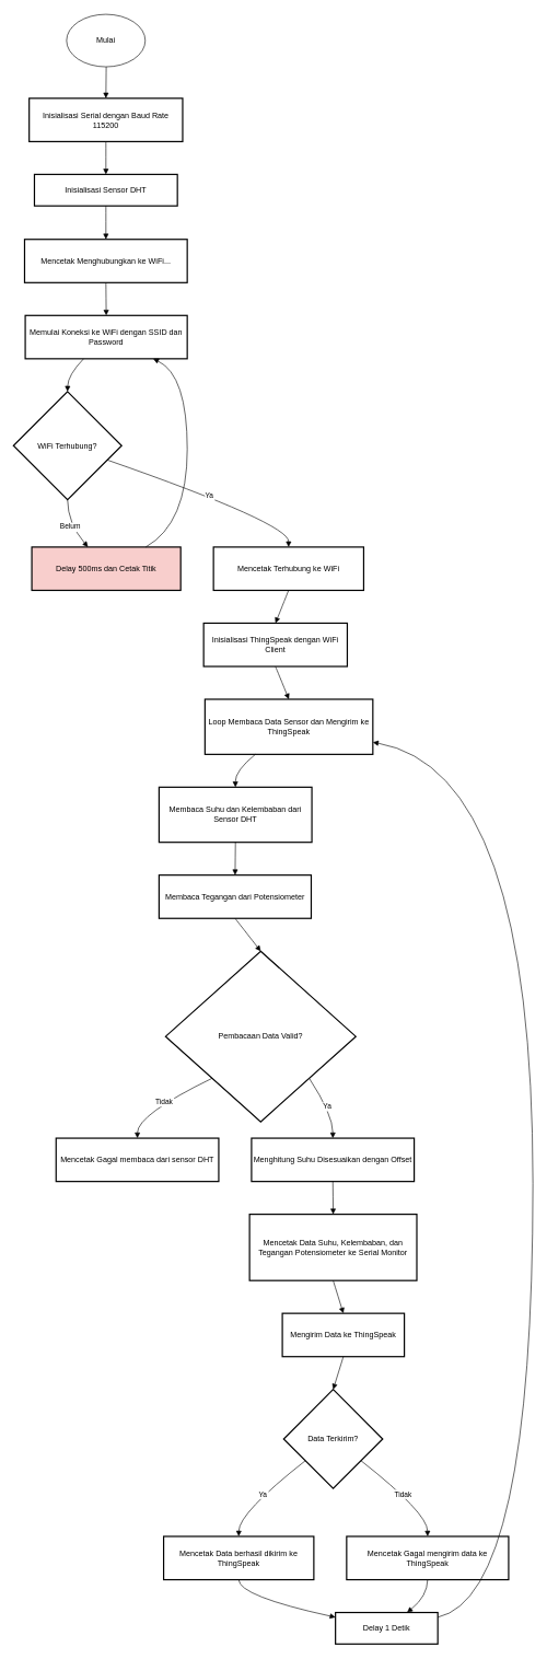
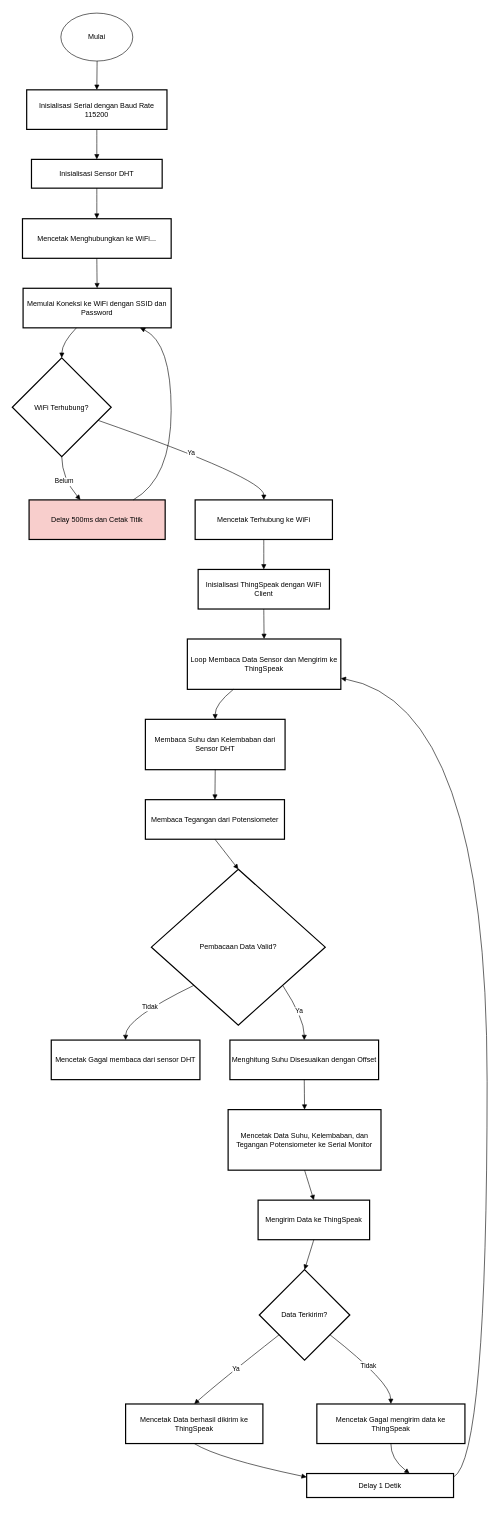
  <mxCell id="0" />
  <mxCell id="1" parent="0" />
  <mxCell id="2" value="Inisialisasi Serial dengan Baud Rate 115200" style="whiteSpace=wrap;strokeWidth=2;" vertex="1" parent="1"><mxGeometry x="44" y="148" width="234" height="66" as="geometry" /></mxCell>
  <mxCell id="3" value="Inisialisasi Sensor DHT" style="whiteSpace=wrap;strokeWidth=2;" vertex="1" parent="1"><mxGeometry x="52" y="264" width="218" height="48" as="geometry" /></mxCell>
  <mxCell id="4" value="Mencetak Menghubungkan ke WiFi..." style="whiteSpace=wrap;strokeWidth=2;" vertex="1" parent="1"><mxGeometry x="37" y="363" width="248" height="66" as="geometry" /></mxCell>
  <mxCell id="5" value="Memulai Koneksi ke WiFi dengan SSID dan Password" style="whiteSpace=wrap;strokeWidth=2;" vertex="1" parent="1"><mxGeometry x="38" y="479" width="247" height="66" as="geometry" /></mxCell>
  <mxCell id="6" value="WiFi Terhubung?" style="rhombus;strokeWidth=2;whiteSpace=wrap;" vertex="1" parent="1"><mxGeometry x="20" y="595" width="165" height="165" as="geometry" /></mxCell>
  <mxCell id="7" value="Delay 500ms dan Cetak Titik" style="whiteSpace=wrap;strokeWidth=2;fillColor=#f8cecc;" vertex="1" parent="1"><mxGeometry x="48" y="832" width="227" height="66" as="geometry" /></mxCell>
  <mxCell id="8" value="Mencetak Terhubung ke WiFi" style="whiteSpace=wrap;strokeWidth=2;" vertex="1" parent="1"><mxGeometry x="325" y="832" width="229" height="66" as="geometry" /></mxCell>
- <mxCell id="9" value="Inisialisasi ThingSpeak dengan WiFi Client" style="whiteSpace=wrap;strokeWidth=2;" vertex="1" parent="1"><mxGeometry x="310" y="948" width="219" height="66" as="geometry" /></mxCell>
+ <mxCell id="9" value="Inisialisasi ThingSpeak dengan WiFi Client" style="whiteSpace=wrap;strokeWidth=2;" vertex="1" parent="1"><mxGeometry x="330" y="948" width="219" height="66" as="geometry" /></mxCell>
  <mxCell id="10" value="Loop Membaca Data Sensor dan Mengirim ke ThingSpeak" style="whiteSpace=wrap;strokeWidth=2;" vertex="1" parent="1"><mxGeometry x="312" y="1064" width="256" height="84" as="geometry" /></mxCell>
  <mxCell id="11" value="Membaca Suhu dan Kelembaban dari Sensor DHT" style="whiteSpace=wrap;strokeWidth=2;" vertex="1" parent="1"><mxGeometry x="242" y="1198" width="233" height="84" as="geometry" /></mxCell>
  <mxCell id="12" value="Membaca Tegangan dari Potensiometer" style="whiteSpace=wrap;strokeWidth=2;" vertex="1" parent="1"><mxGeometry x="242" y="1332" width="232" height="66" as="geometry" /></mxCell>
  <mxCell id="13" value="Pembacaan Data Valid?" style="rhombus;strokeWidth=2;whiteSpace=wrap;" vertex="1" parent="1"><mxGeometry x="252" y="1448" width="290" height="260" as="geometry" /></mxCell>
  <mxCell id="14" value="Mencetak Gagal membaca dari sensor DHT" style="whiteSpace=wrap;strokeWidth=2;" vertex="1" parent="1"><mxGeometry x="85" y="1733" width="248" height="66" as="geometry" /></mxCell>
  <mxCell id="15" value="Menghitung Suhu Disesuaikan dengan Offset" style="whiteSpace=wrap;strokeWidth=2;" vertex="1" parent="1"><mxGeometry x="383" y="1733" width="248" height="66" as="geometry" /></mxCell>
  <mxCell id="16" value="Mencetak Data Suhu, Kelembaban, dan Tegangan Potensiometer ke Serial Monitor" style="whiteSpace=wrap;strokeWidth=2;" vertex="1" parent="1"><mxGeometry x="380" y="1849" width="255" height="101" as="geometry" /></mxCell>
  <mxCell id="17" value="Mengirim Data ke ThingSpeak" style="whiteSpace=wrap;strokeWidth=2;" vertex="1" parent="1"><mxGeometry x="430" y="2000" width="186" height="66" as="geometry" /></mxCell>
  <mxCell id="18" value="Data Terkirim?" style="rhombus;strokeWidth=2;whiteSpace=wrap;" vertex="1" parent="1"><mxGeometry x="432" y="2116" width="151" height="151" as="geometry" /></mxCell>
- <mxCell id="19" value="Mencetak Data berhasil dikirim ke ThingSpeak" style="whiteSpace=wrap;strokeWidth=2;" vertex="1" parent="1"><mxGeometry x="249" y="2340" width="229" height="66" as="geometry" /></mxCell>
+ <mxCell id="19" value="Mencetak Data berhasil dikirim ke ThingSpeak" style="whiteSpace=wrap;strokeWidth=2;" vertex="1" parent="1"><mxGeometry x="209" y="2340" width="229" height="66" as="geometry" /></mxCell>
  <mxCell id="20" value="Mencetak Gagal mengirim data ke ThingSpeak" style="whiteSpace=wrap;strokeWidth=2;" vertex="1" parent="1"><mxGeometry x="528" y="2340" width="247" height="66" as="geometry" /></mxCell>
- <mxCell id="21" value="Delay 1 Detik" style="whiteSpace=wrap;strokeWidth=2;" vertex="1" parent="1"><mxGeometry x="511" y="2456" width="156" height="48" as="geometry" /></mxCell>
+ <mxCell id="21" value="Delay 1 Detik" style="whiteSpace=wrap;strokeWidth=2;" vertex="1" parent="1"><mxGeometry x="511" y="2456" width="245" height="40" as="geometry" /></mxCell>
  <mxCell id="22" value="" style="curved=1;startArrow=none;endArrow=block;exitX=0.5;exitY=1.01;entryX=0.5;entryY=0.01;rounded=0;" edge="1" parent="1" target="2"><mxGeometry relative="1" as="geometry"><Array as="points" /><mxPoint x="161.5" y="98" as="sourcePoint" /></mxGeometry></mxCell>
  <mxCell id="23" value="" style="curved=1;startArrow=none;endArrow=block;exitX=0.5;exitY=1.01;entryX=0.5;entryY=0.01;rounded=0;" edge="1" parent="1" source="2" target="3"><mxGeometry relative="1" as="geometry"><Array as="points" /></mxGeometry></mxCell>
  <mxCell id="24" value="" style="curved=1;startArrow=none;endArrow=block;exitX=0.5;exitY=1.02;entryX=0.5;entryY=0;rounded=0;" edge="1" parent="1" source="3" target="4"><mxGeometry relative="1" as="geometry"><Array as="points" /></mxGeometry></mxCell>
  <mxCell id="25" value="" style="curved=1;startArrow=none;endArrow=block;exitX=0.5;exitY=1;entryX=0.5;entryY=0;rounded=0;" edge="1" parent="1" source="4" target="5"><mxGeometry relative="1" as="geometry"><Array as="points" /></mxGeometry></mxCell>
  <mxCell id="26" value="" style="curved=1;startArrow=none;endArrow=block;exitX=0.36;exitY=1;entryX=0.5;entryY=0;rounded=0;" edge="1" parent="1" source="5" target="6"><mxGeometry relative="1" as="geometry"><Array as="points"><mxPoint x="103" y="570" /></Array></mxGeometry></mxCell>
  <mxCell id="27" value="Belum" style="curved=1;startArrow=none;endArrow=block;exitX=0.5;exitY=1;entryX=0.38;entryY=0.01;rounded=0;" edge="1" parent="1" source="6" target="7"><mxGeometry relative="1" as="geometry"><Array as="points"><mxPoint x="103" y="796" /></Array></mxGeometry></mxCell>
  <mxCell id="28" value="" style="curved=1;startArrow=none;endArrow=block;exitX=0.76;exitY=0.01;entryX=0.79;entryY=1;rounded=0;" edge="1" parent="1" source="7" target="5"><mxGeometry relative="1" as="geometry"><Array as="points"><mxPoint x="285" y="796" /><mxPoint x="285" y="570" /></Array></mxGeometry></mxCell>
  <mxCell id="29" value="Ya" style="curved=1;startArrow=none;endArrow=block;exitX=1;exitY=0.68;entryX=0.5;entryY=0.01;rounded=0;" edge="1" parent="1" source="6" target="8"><mxGeometry relative="1" as="geometry"><Array as="points"><mxPoint x="440" y="796" /></Array></mxGeometry></mxCell>
  <mxCell id="30" value="" style="curved=1;startArrow=none;endArrow=block;exitX=0.5;exitY=1.01;entryX=0.5;entryY=0.01;rounded=0;" edge="1" parent="1" source="8" target="9"><mxGeometry relative="1" as="geometry"><Array as="points" /></mxGeometry></mxCell>
  <mxCell id="31" value="" style="curved=1;startArrow=none;endArrow=block;exitX=0.5;exitY=1.01;entryX=0.5;entryY=0.01;rounded=0;" edge="1" parent="1" source="9" target="10"><mxGeometry relative="1" as="geometry"><Array as="points" /></mxGeometry></mxCell>
  <mxCell id="32" value="" style="curved=1;startArrow=none;endArrow=block;exitX=0.3;exitY=1;entryX=0.5;entryY=0;rounded=0;" edge="1" parent="1" source="10" target="11"><mxGeometry relative="1" as="geometry"><Array as="points"><mxPoint x="358" y="1173" /></Array></mxGeometry></mxCell>
  <mxCell id="33" value="" style="curved=1;startArrow=none;endArrow=block;exitX=0.5;exitY=1;entryX=0.5;entryY=-0.01;rounded=0;" edge="1" parent="1" source="11" target="12"><mxGeometry relative="1" as="geometry"><Array as="points" /></mxGeometry></mxCell>
  <mxCell id="34" value="" style="curved=1;startArrow=none;endArrow=block;exitX=0.5;exitY=0.99;entryX=0.5;entryY=0;rounded=0;" edge="1" parent="1" source="12" target="13"><mxGeometry relative="1" as="geometry"><Array as="points" /></mxGeometry></mxCell>
  <mxCell id="35" value="Tidak" style="curved=1;startArrow=none;endArrow=block;exitX=0;exitY=0.98;entryX=0.5;entryY=0;rounded=0;" edge="1" parent="1" source="13" target="14"><mxGeometry relative="1" as="geometry"><Array as="points"><mxPoint x="209" y="1697" /></Array></mxGeometry></mxCell>
  <mxCell id="36" value="Ya" style="curved=1;startArrow=none;endArrow=block;exitX=1;exitY=0.98;entryX=0.5;entryY=0;rounded=0;" edge="1" parent="1" source="13" target="15"><mxGeometry relative="1" as="geometry"><Array as="points"><mxPoint x="507" y="1697" /></Array></mxGeometry></mxCell>
  <mxCell id="37" value="" style="curved=1;startArrow=none;endArrow=block;exitX=0.5;exitY=1;entryX=0.5;entryY=0;rounded=0;" edge="1" parent="1" source="15" target="16"><mxGeometry relative="1" as="geometry"><Array as="points" /></mxGeometry></mxCell>
  <mxCell id="38" value="" style="curved=1;startArrow=none;endArrow=block;exitX=0.5;exitY=1;entryX=0.5;entryY=0.01;rounded=0;" edge="1" parent="1" source="16" target="17"><mxGeometry relative="1" as="geometry"><Array as="points" /></mxGeometry></mxCell>
  <mxCell id="39" value="" style="curved=1;startArrow=none;endArrow=block;exitX=0.5;exitY=1.01;entryX=0.5;entryY=0;rounded=0;" edge="1" parent="1" source="17" target="18"><mxGeometry relative="1" as="geometry"><Array as="points" /></mxGeometry></mxCell>
  <mxCell id="40" value="Ya" style="curved=1;startArrow=none;endArrow=block;exitX=0;exitY=0.89;entryX=0.5;entryY=0;rounded=0;" edge="1" parent="1" source="18" target="19"><mxGeometry relative="1" as="geometry"><Array as="points"><mxPoint x="364" y="2304" /></Array></mxGeometry></mxCell>
  <mxCell id="41" value="Tidak" style="curved=1;startArrow=none;endArrow=block;exitX=1;exitY=0.89;entryX=0.5;entryY=0;rounded=0;" edge="1" parent="1" source="18" target="20"><mxGeometry relative="1" as="geometry"><Array as="points"><mxPoint x="651" y="2304" /></Array></mxGeometry></mxCell>
  <mxCell id="42" value="" style="curved=1;startArrow=none;endArrow=block;exitX=0.5;exitY=1;entryX=0;entryY=0.15;rounded=0;" edge="1" parent="1" source="19" target="21"><mxGeometry relative="1" as="geometry"><Array as="points"><mxPoint x="364" y="2431" /></Array></mxGeometry></mxCell>
  <mxCell id="43" value="" style="curved=1;startArrow=none;endArrow=block;exitX=0.5;exitY=1;entryX=0.7;entryY=0;rounded=0;" edge="1" parent="1" source="20" target="21"><mxGeometry relative="1" as="geometry"><Array as="points"><mxPoint x="651" y="2431" /></Array></mxGeometry></mxCell>
  <mxCell id="44" value="" style="curved=1;startArrow=none;endArrow=block;exitX=1;exitY=0.15;entryX=1;entryY=0.78;rounded=0;" edge="1" parent="1" source="21" target="10"><mxGeometry relative="1" as="geometry"><Array as="points"><mxPoint x="812" y="2431" /><mxPoint x="812" y="1173" /></Array></mxGeometry></mxCell>
  <mxCell id="45" value="Mulai" style="ellipse;whiteSpace=wrap;html=1;" vertex="1" parent="1"><mxGeometry x="101" y="20" width="120" height="80" as="geometry" /></mxCell>
